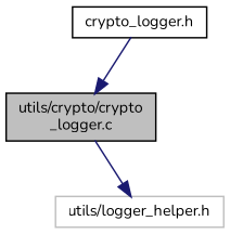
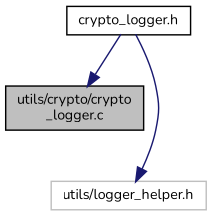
  digraph {
    fontname=Nunito
    node [color=black fillcolor=white fontname=Nunito fontsize=10 shape=record style=filled]
    edge [color=midnightblue fontname=Nunito fontsize=10 labelfontname=Helvetica labelfontsize=10 style=solid]
    n1 [fillcolor=grey75 fontcolor=black height=0.2 label="utils/crypto/crypto\l_logger.c" width=0.4]
    n2 [height=0.2 label="crypto_logger.h" width=0.4]
    n3 [color=grey75 height=0.2 label="utils/logger_helper.h" width=0.4]
    n2 -> n1
-   n1 -> n3
+   n2 -> n3
  }
